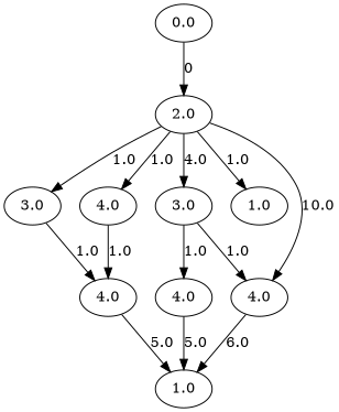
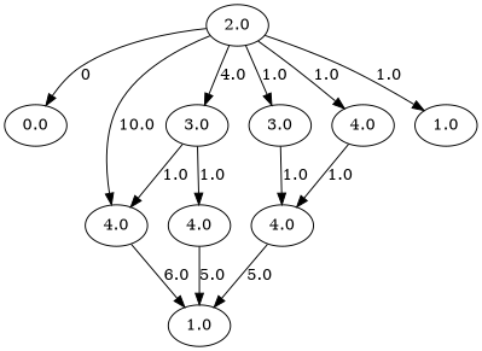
  digraph {
    n1 [label=0.0]
    n2 [label=2.0]
    n3 [label=3.0]
    n4 [label=3.0]
    n5 [label=4.0]
    n6 [label=1.0]
    n7 [label=4.0]
    n8 [label=4.0]
    n9 [label=4.0]
    n10 [label=1.0]
-   n1 -> n2 [label=0]
+   n2 -> n1 [label=0]
    n2 -> n3 [label=4.0]
    n2 -> n4 [label=1.0]
    n2 -> n5 [label=1.0]
    n2 -> n6 [label=1.0]
    n2 -> n7 [label=10.0]
    n3 -> n7 [label=1.0]
    n3 -> n8 [label=1.0]
    n4 -> n9 [label=1.0]
    n5 -> n9 [label=1.0]
    n7 -> n10 [label=6.0]
    n8 -> n10 [label=5.0]
    n9 -> n10 [label=5.0]
  }
